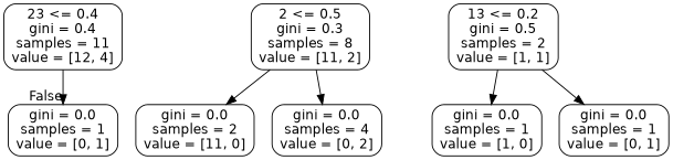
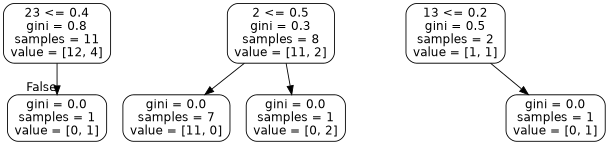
  digraph {
    node [color=black fontname=helvetica shape=box style=rounded]
    edge [fontname=helvetica]
-   n1 [label="23 <= 0.4\ngini = 0.4\nsamples = 11\nvalue = [12, 4]"]
+   n1 [label="23 <= 0.4\ngini = 0.8\nsamples = 11\nvalue = [12, 4]"]
    n2 [label="gini = 0.0\nsamples = 1\nvalue = [0, 1]"]
    n3 [label="2 <= 0.5\ngini = 0.3\nsamples = 8\nvalue = [11, 2]"]
-   n4 [label="gini = 0.0\nsamples = 2\nvalue = [11, 0]"]
-   n5 [label="gini = 0.0\nsamples = 4\nvalue = [0, 2]"]
+   n4 [label="gini = 0.0\nsamples = 7\nvalue = [11, 0]"]
+   n5 [label="gini = 0.0\nsamples = 1\nvalue = [0, 2]"]
    n6 [label="13 <= 0.2\ngini = 0.5\nsamples = 2\nvalue = [1, 1]"]
-   n7 [label="gini = 0.0\nsamples = 1\nvalue = [1, 0]"]
    n8 [label="gini = 0.0\nsamples = 1\nvalue = [0, 1]"]
    n1 -> n2 [headlabel=False labelangle=-45 labeldistance=2.5]
    n3 -> n4
    n3 -> n5
-   n6 -> n7
    n6 -> n8
  }
